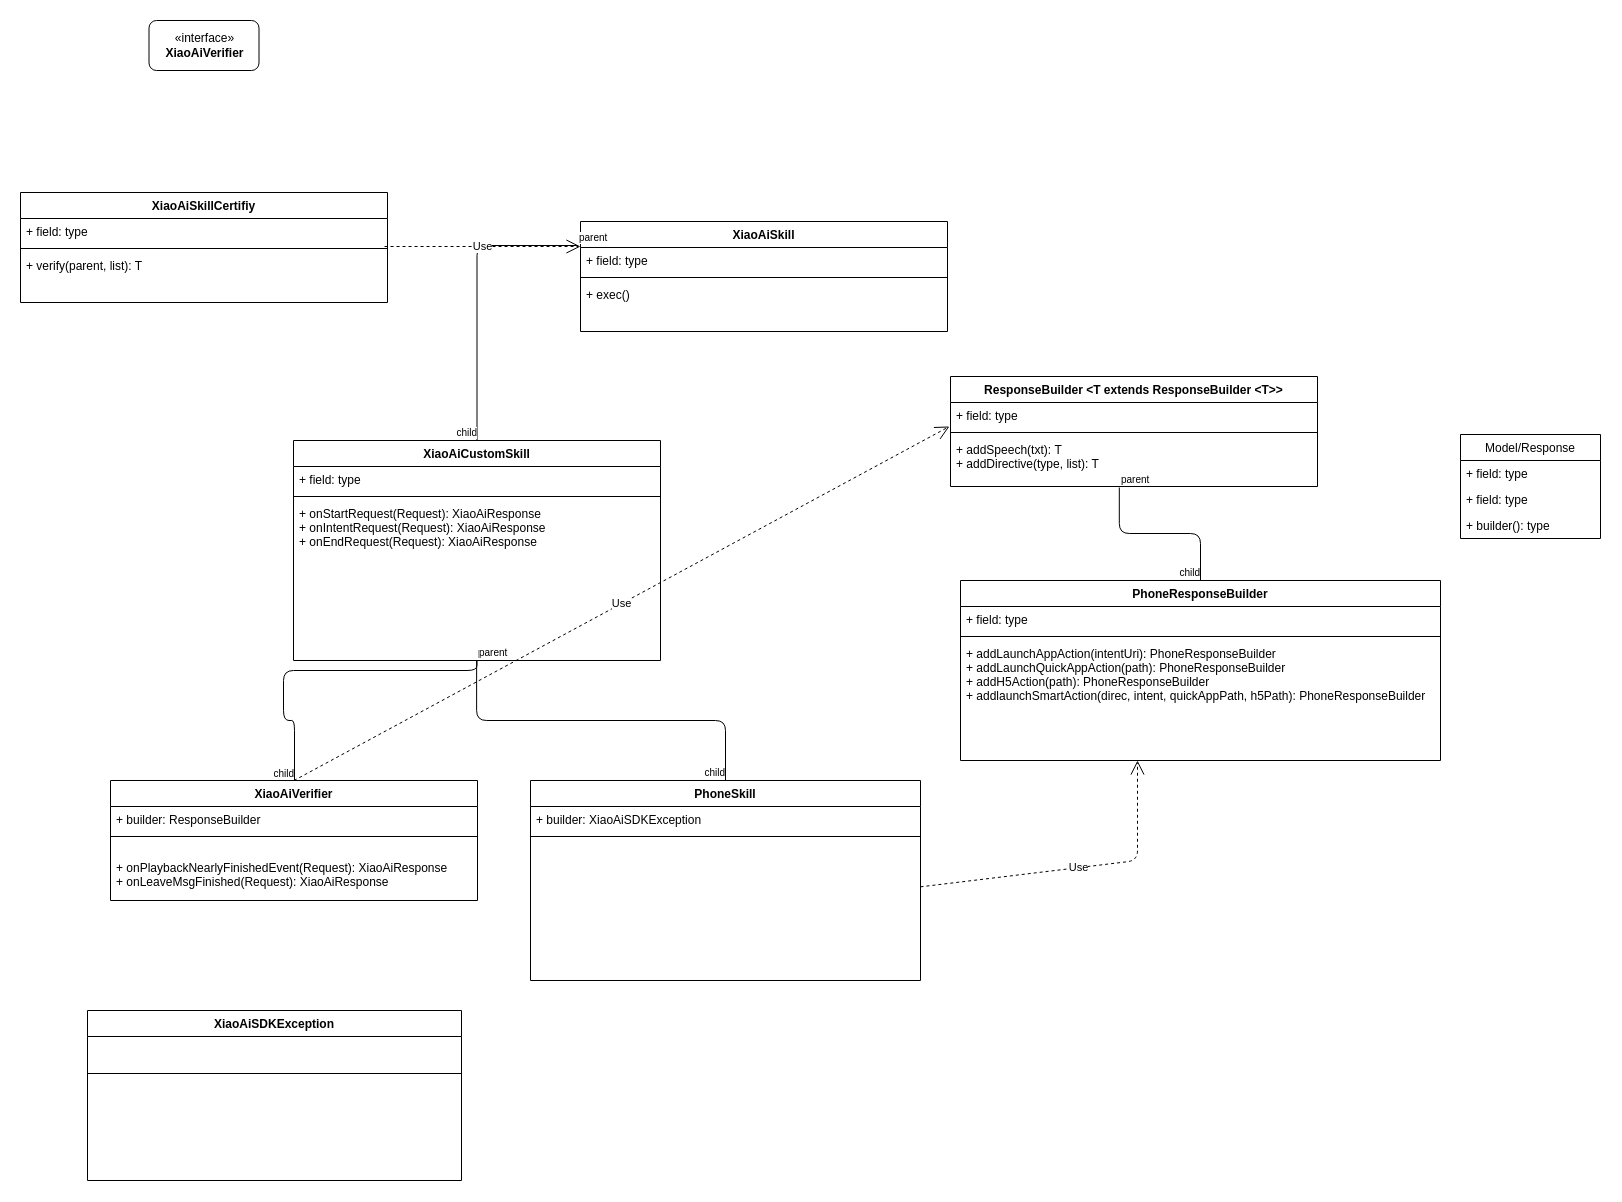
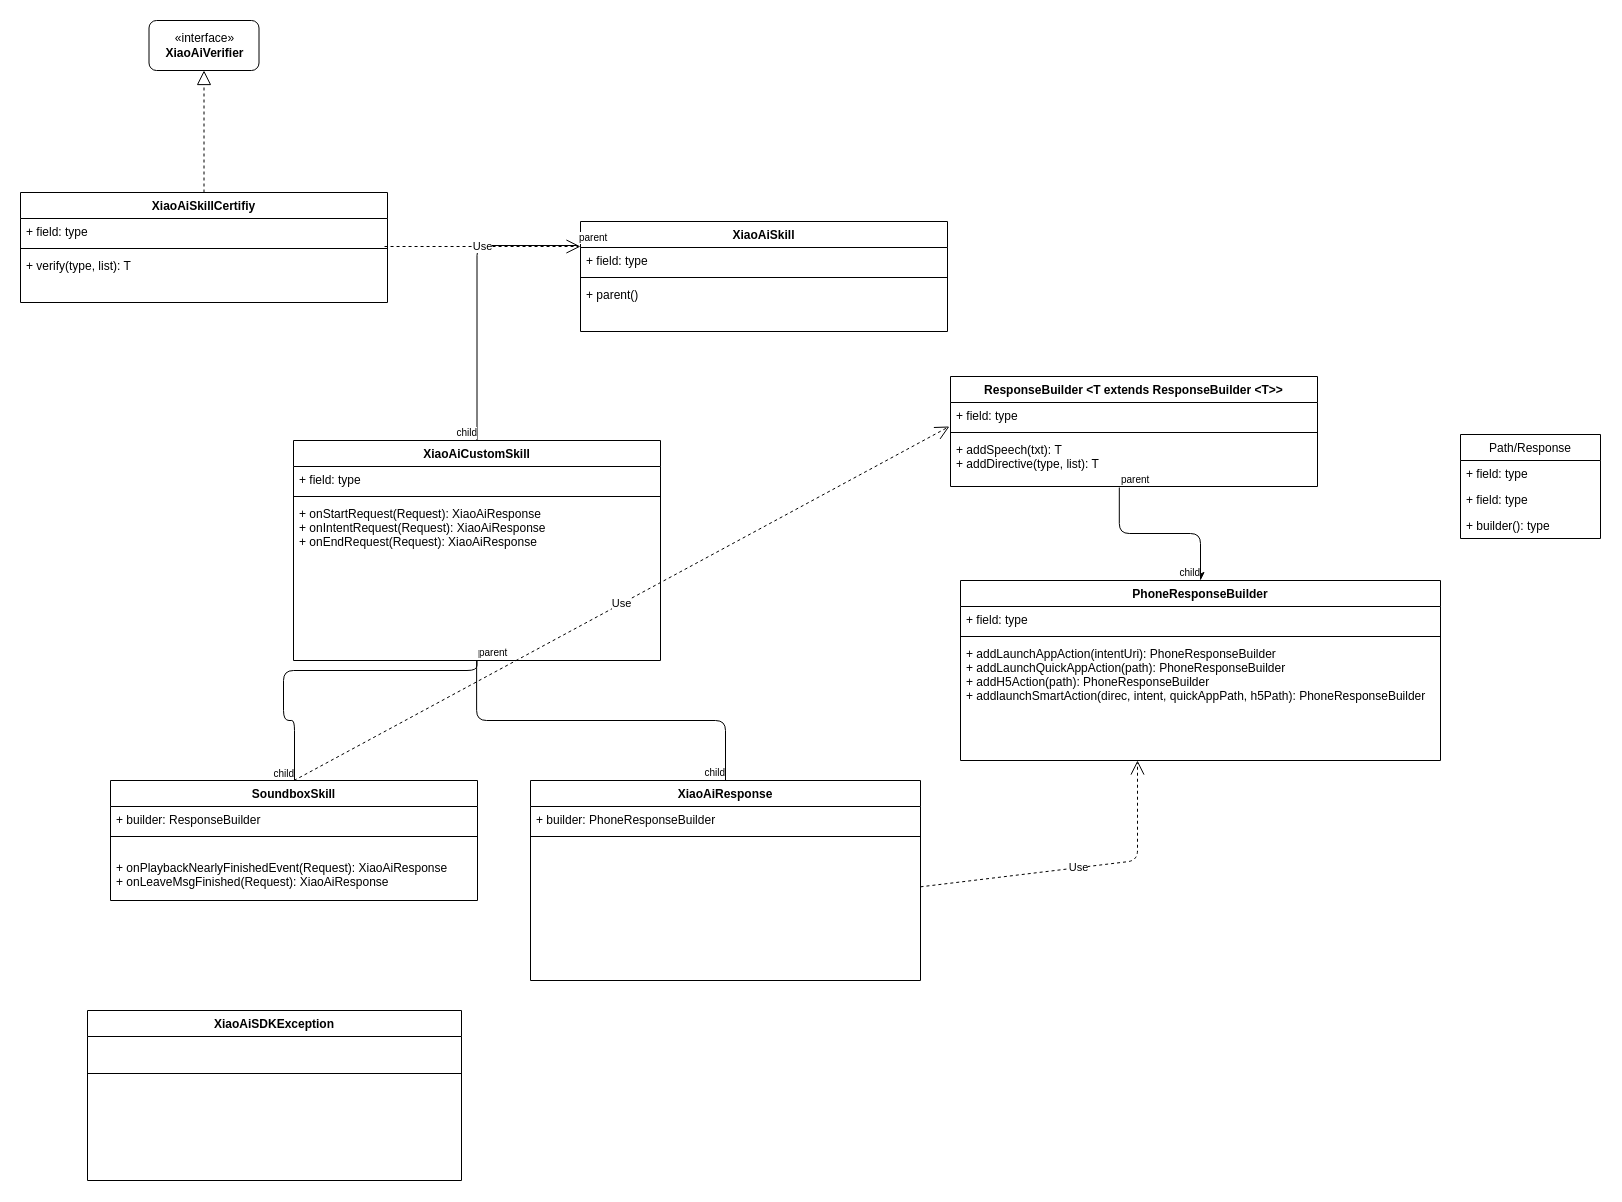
  <mxCell id="0" />
  <mxCell id="1" parent="0" />
  <mxCell id="2" value="XiaoAiCustomSkill&#10;" style="swimlane;fontStyle=1;align=center;verticalAlign=top;childLayout=stackLayout;horizontal=1;startSize=26;horizontalStack=0;resizeParent=1;resizeParentMax=0;resizeLast=0;collapsible=1;marginBottom=0;" parent="1" vertex="1"><mxGeometry x="293" y="440" width="367" height="220" as="geometry" /></mxCell>
  <mxCell id="3" value="+ field: type" style="text;strokeColor=none;fillColor=none;align=left;verticalAlign=top;spacingLeft=4;spacingRight=4;overflow=hidden;rotatable=0;points=[[0,0.5],[1,0.5]];portConstraint=eastwest;" parent="2" vertex="1"><mxGeometry y="26" width="367" height="26" as="geometry" /></mxCell>
  <mxCell id="4" value="" style="line;strokeWidth=1;fillColor=none;align=left;verticalAlign=middle;spacingTop=-1;spacingLeft=3;spacingRight=3;rotatable=0;labelPosition=right;points=[];portConstraint=eastwest;" parent="2" vertex="1"><mxGeometry y="52" width="367" height="8" as="geometry" /></mxCell>
  <mxCell id="5" value="+ onStartRequest(Request): XiaoAiResponse&#10;+ onIntentRequest(Request): XiaoAiResponse&#10;+ onEndRequest(Request): XiaoAiResponse&#10;&#10;&#10;&#10;" style="text;strokeColor=none;fillColor=none;align=left;verticalAlign=top;spacingLeft=4;spacingRight=4;overflow=hidden;rotatable=0;points=[[0,0.5],[1,0.5]];portConstraint=eastwest;" parent="2" vertex="1"><mxGeometry y="60" width="367" height="160" as="geometry" /></mxCell>
- <mxCell id="6" value="Model/Response" style="swimlane;fontStyle=0;childLayout=stackLayout;horizontal=1;startSize=26;fillColor=none;horizontalStack=0;resizeParent=1;resizeParentMax=0;resizeLast=0;collapsible=1;marginBottom=0;" parent="1" vertex="1"><mxGeometry x="1460" y="434" width="140" height="104" as="geometry" /></mxCell>
+ <mxCell id="6" value="Path/Response" style="swimlane;fontStyle=0;childLayout=stackLayout;horizontal=1;startSize=26;fillColor=none;horizontalStack=0;resizeParent=1;resizeParentMax=0;resizeLast=0;collapsible=1;marginBottom=0;" parent="1" vertex="1"><mxGeometry x="1460" y="434" width="140" height="104" as="geometry" /></mxCell>
  <mxCell id="7" value="+ field: type" style="text;strokeColor=none;fillColor=none;align=left;verticalAlign=top;spacingLeft=4;spacingRight=4;overflow=hidden;rotatable=0;points=[[0,0.5],[1,0.5]];portConstraint=eastwest;" parent="6" vertex="1"><mxGeometry y="26" width="140" height="26" as="geometry" /></mxCell>
  <mxCell id="8" value="+ field: type" style="text;strokeColor=none;fillColor=none;align=left;verticalAlign=top;spacingLeft=4;spacingRight=4;overflow=hidden;rotatable=0;points=[[0,0.5],[1,0.5]];portConstraint=eastwest;" parent="6" vertex="1"><mxGeometry y="52" width="140" height="26" as="geometry" /></mxCell>
  <mxCell id="9" value="+ builder(): type" style="text;strokeColor=none;fillColor=none;align=left;verticalAlign=top;spacingLeft=4;spacingRight=4;overflow=hidden;rotatable=0;points=[[0,0.5],[1,0.5]];portConstraint=eastwest;" parent="6" vertex="1"><mxGeometry y="78" width="140" height="26" as="geometry" /></mxCell>
- <mxCell id="10" value="XiaoAiVerifier" style="swimlane;fontStyle=1;align=center;verticalAlign=top;childLayout=stackLayout;horizontal=1;startSize=26;horizontalStack=0;resizeParent=1;resizeParentMax=0;resizeLast=0;collapsible=1;marginBottom=0;" parent="1" vertex="1"><mxGeometry x="110" y="780" width="367" height="120" as="geometry" /></mxCell>
+ <mxCell id="10" value="SoundboxSkill" style="swimlane;fontStyle=1;align=center;verticalAlign=top;childLayout=stackLayout;horizontal=1;startSize=26;horizontalStack=0;resizeParent=1;resizeParentMax=0;resizeLast=0;collapsible=1;marginBottom=0;" parent="1" vertex="1"><mxGeometry x="110" y="780" width="367" height="120" as="geometry" /></mxCell>
  <mxCell id="11" value="+ builder: ResponseBuilder" style="text;strokeColor=none;fillColor=none;align=left;verticalAlign=top;spacingLeft=4;spacingRight=4;overflow=hidden;rotatable=0;points=[[0,0.5],[1,0.5]];portConstraint=eastwest;" parent="10" vertex="1"><mxGeometry y="26" width="367" height="26" as="geometry" /></mxCell>
  <mxCell id="12" value="" style="line;strokeWidth=1;fillColor=none;align=left;verticalAlign=middle;spacingTop=-1;spacingLeft=3;spacingRight=3;rotatable=0;labelPosition=right;points=[];portConstraint=eastwest;" parent="10" vertex="1"><mxGeometry y="52" width="367" height="8" as="geometry" /></mxCell>
  <mxCell id="13" value="&#10;+ onPlaybackNearlyFinishedEvent(Request): XiaoAiResponse&#10;+ onLeaveMsgFinished(Request): XiaoAiResponse&#10;&#10;&#10;&#10;&#10;" style="text;strokeColor=none;fillColor=none;align=left;verticalAlign=top;spacingLeft=4;spacingRight=4;overflow=hidden;rotatable=0;points=[[0,0.5],[1,0.5]];portConstraint=eastwest;" parent="10" vertex="1"><mxGeometry y="60" width="367" height="60" as="geometry" /></mxCell>
- <mxCell id="14" value="PhoneSkill" style="swimlane;fontStyle=1;align=center;verticalAlign=top;childLayout=stackLayout;horizontal=1;startSize=26;horizontalStack=0;resizeParent=1;resizeParentMax=0;resizeLast=0;collapsible=1;marginBottom=0;" parent="1" vertex="1"><mxGeometry x="530" y="780" width="390" height="200" as="geometry" /></mxCell>
- <mxCell id="15" value="+ builder: XiaoAiSDKException" style="text;strokeColor=none;fillColor=none;align=left;verticalAlign=top;spacingLeft=4;spacingRight=4;overflow=hidden;rotatable=0;points=[[0,0.5],[1,0.5]];portConstraint=eastwest;" parent="14" vertex="1"><mxGeometry y="26" width="390" height="26" as="geometry" /></mxCell>
+ <mxCell id="14" value="XiaoAiResponse" style="swimlane;fontStyle=1;align=center;verticalAlign=top;childLayout=stackLayout;horizontal=1;startSize=26;horizontalStack=0;resizeParent=1;resizeParentMax=0;resizeLast=0;collapsible=1;marginBottom=0;" parent="1" vertex="1"><mxGeometry x="530" y="780" width="390" height="200" as="geometry" /></mxCell>
+ <mxCell id="15" value="+ builder: PhoneResponseBuilder" style="text;strokeColor=none;fillColor=none;align=left;verticalAlign=top;spacingLeft=4;spacingRight=4;overflow=hidden;rotatable=0;points=[[0,0.5],[1,0.5]];portConstraint=eastwest;" parent="14" vertex="1"><mxGeometry y="26" width="390" height="26" as="geometry" /></mxCell>
  <mxCell id="16" value="" style="line;strokeWidth=1;fillColor=none;align=left;verticalAlign=middle;spacingTop=-1;spacingLeft=3;spacingRight=3;rotatable=0;labelPosition=right;points=[];portConstraint=eastwest;" parent="14" vertex="1"><mxGeometry y="52" width="390" height="8" as="geometry" /></mxCell>
  <mxCell id="17" value="&#10;&#10;&#10;" style="text;strokeColor=none;fillColor=none;align=left;verticalAlign=top;spacingLeft=4;spacingRight=4;overflow=hidden;rotatable=0;points=[[0,0.5],[1,0.5]];portConstraint=eastwest;" parent="14" vertex="1"><mxGeometry y="60" width="390" height="140" as="geometry" /></mxCell>
  <mxCell id="18" value="" style="endArrow=none;html=1;edgeStyle=orthogonalEdgeStyle;exitX=0.499;exitY=1;exitDx=0;exitDy=0;exitPerimeter=0;entryX=0.5;entryY=0;entryDx=0;entryDy=0;" parent="1" source="5" edge="1" target="14"><mxGeometry relative="1" as="geometry"><mxPoint x="304" y="790" as="sourcePoint" /><mxPoint x="740" y="660" as="targetPoint" /></mxGeometry></mxCell>
  <mxCell id="19" value="parent" style="resizable=0;html=1;align=left;verticalAlign=bottom;labelBackgroundColor=#ffffff;fontSize=10;" parent="18" connectable="0" vertex="1"><mxGeometry x="-1" relative="1" as="geometry" /></mxCell>
  <mxCell id="20" value="child" style="resizable=0;html=1;align=right;verticalAlign=bottom;labelBackgroundColor=#ffffff;fontSize=10;" parent="18" connectable="0" vertex="1"><mxGeometry x="1" relative="1" as="geometry" /></mxCell>
  <mxCell id="21" value="ResponseBuilder &lt;T extends ResponseBuilder &lt;T&gt;&gt;" style="swimlane;fontStyle=1;align=center;verticalAlign=top;childLayout=stackLayout;horizontal=1;startSize=26;horizontalStack=0;resizeParent=1;resizeParentMax=0;resizeLast=0;collapsible=1;marginBottom=0;" vertex="1" parent="1"><mxGeometry x="950" y="376" width="367" height="110" as="geometry" /></mxCell>
  <mxCell id="22" value="+ field: type" style="text;strokeColor=none;fillColor=none;align=left;verticalAlign=top;spacingLeft=4;spacingRight=4;overflow=hidden;rotatable=0;points=[[0,0.5],[1,0.5]];portConstraint=eastwest;" vertex="1" parent="21"><mxGeometry y="26" width="367" height="26" as="geometry" /></mxCell>
  <mxCell id="23" value="" style="line;strokeWidth=1;fillColor=none;align=left;verticalAlign=middle;spacingTop=-1;spacingLeft=3;spacingRight=3;rotatable=0;labelPosition=right;points=[];portConstraint=eastwest;" vertex="1" parent="21"><mxGeometry y="52" width="367" height="8" as="geometry" /></mxCell>
  <mxCell id="24" value="+ addSpeech(txt): T&#10;+ addDirective(type, list): T&#10;&#10;&#10;&#10;" style="text;strokeColor=none;fillColor=none;align=left;verticalAlign=top;spacingLeft=4;spacingRight=4;overflow=hidden;rotatable=0;points=[[0,0.5],[1,0.5]];portConstraint=eastwest;" vertex="1" parent="21"><mxGeometry y="60" width="367" height="50" as="geometry" /></mxCell>
  <mxCell id="25" value="XiaoAiSkill&#10;" style="swimlane;fontStyle=1;align=center;verticalAlign=top;childLayout=stackLayout;horizontal=1;startSize=26;horizontalStack=0;resizeParent=1;resizeParentMax=0;resizeLast=0;collapsible=1;marginBottom=0;" vertex="1" parent="1"><mxGeometry x="580" y="221" width="367" height="110" as="geometry" /></mxCell>
  <mxCell id="26" value="+ field: type" style="text;strokeColor=none;fillColor=none;align=left;verticalAlign=top;spacingLeft=4;spacingRight=4;overflow=hidden;rotatable=0;points=[[0,0.5],[1,0.5]];portConstraint=eastwest;" vertex="1" parent="25"><mxGeometry y="26" width="367" height="26" as="geometry" /></mxCell>
  <mxCell id="27" value="" style="line;strokeWidth=1;fillColor=none;align=left;verticalAlign=middle;spacingTop=-1;spacingLeft=3;spacingRight=3;rotatable=0;labelPosition=right;points=[];portConstraint=eastwest;" vertex="1" parent="25"><mxGeometry y="52" width="367" height="8" as="geometry" /></mxCell>
- <mxCell id="28" value="+ exec()&#10;&#10;&#10;" style="text;strokeColor=none;fillColor=none;align=left;verticalAlign=top;spacingLeft=4;spacingRight=4;overflow=hidden;rotatable=0;points=[[0,0.5],[1,0.5]];portConstraint=eastwest;" vertex="1" parent="25"><mxGeometry y="60" width="367" height="50" as="geometry" /></mxCell>
+ <mxCell id="28" value="+ parent()&#10;&#10;&#10;" style="text;strokeColor=none;fillColor=none;align=left;verticalAlign=top;spacingLeft=4;spacingRight=4;overflow=hidden;rotatable=0;points=[[0,0.5],[1,0.5]];portConstraint=eastwest;" vertex="1" parent="25"><mxGeometry y="60" width="367" height="50" as="geometry" /></mxCell>
  <mxCell id="29" value="PhoneResponseBuilder" style="swimlane;fontStyle=1;align=center;verticalAlign=top;childLayout=stackLayout;horizontal=1;startSize=26;horizontalStack=0;resizeParent=1;resizeParentMax=0;resizeLast=0;collapsible=1;marginBottom=0;" vertex="1" parent="1"><mxGeometry x="960" y="580" width="480" height="180" as="geometry" /></mxCell>
  <mxCell id="30" value="+ field: type" style="text;strokeColor=none;fillColor=none;align=left;verticalAlign=top;spacingLeft=4;spacingRight=4;overflow=hidden;rotatable=0;points=[[0,0.5],[1,0.5]];portConstraint=eastwest;" vertex="1" parent="29"><mxGeometry y="26" width="480" height="26" as="geometry" /></mxCell>
  <mxCell id="31" value="" style="line;strokeWidth=1;fillColor=none;align=left;verticalAlign=middle;spacingTop=-1;spacingLeft=3;spacingRight=3;rotatable=0;labelPosition=right;points=[];portConstraint=eastwest;" vertex="1" parent="29"><mxGeometry y="52" width="480" height="8" as="geometry" /></mxCell>
  <mxCell id="32" value="+ addLaunchAppAction(intentUri): PhoneResponseBuilder&#10;+ addLaunchQuickAppAction(path): PhoneResponseBuilder&#10;+ addH5Action(path): PhoneResponseBuilder&#10;+ addlaunchSmartAction(direc, intent, quickAppPath, h5Path): PhoneResponseBuilder&#10;&#10;&#10;" style="text;strokeColor=none;fillColor=none;align=left;verticalAlign=top;spacingLeft=4;spacingRight=4;overflow=hidden;rotatable=0;points=[[0,0.5],[1,0.5]];portConstraint=eastwest;" vertex="1" parent="29"><mxGeometry y="60" width="480" height="120" as="geometry" /></mxCell>
- <mxCell id="33" value="" style="endArrow=none;html=1;edgeStyle=orthogonalEdgeStyle;entryX=0.5;entryY=0;entryDx=0;entryDy=0;exitX=0.46;exitY=1.02;exitDx=0;exitDy=0;exitPerimeter=0;" edge="1" parent="1" source="24" target="29"><mxGeometry relative="1" as="geometry"><mxPoint x="712" y="788" as="sourcePoint" /><mxPoint x="490" y="670" as="targetPoint" /></mxGeometry></mxCell>
+ <mxCell id="33" value="" style="endArrow=classic;html=1;edgeStyle=orthogonalEdgeStyle;entryX=0.5;entryY=0;entryDx=0;entryDy=0;exitX=0.46;exitY=1.02;exitDx=0;exitDy=0;exitPerimeter=0;" edge="1" parent="1" source="24" target="29"><mxGeometry relative="1" as="geometry"><mxPoint x="712" y="788" as="sourcePoint" /><mxPoint x="490" y="670" as="targetPoint" /></mxGeometry></mxCell>
  <mxCell id="34" value="parent" style="resizable=0;html=1;align=left;verticalAlign=bottom;labelBackgroundColor=#ffffff;fontSize=10;" connectable="0" vertex="1" parent="33"><mxGeometry x="-1" relative="1" as="geometry" /></mxCell>
  <mxCell id="35" value="child" style="resizable=0;html=1;align=right;verticalAlign=bottom;labelBackgroundColor=#ffffff;fontSize=10;" connectable="0" vertex="1" parent="33"><mxGeometry x="1" relative="1" as="geometry" /></mxCell>
  <mxCell id="36" value="" style="endArrow=none;html=1;edgeStyle=orthogonalEdgeStyle;" parent="1" source="5" target="10" edge="1"><mxGeometry relative="1" as="geometry"><mxPoint x="400" y="680" as="sourcePoint" /><mxPoint x="560" y="680" as="targetPoint" /><Array as="points"><mxPoint x="477" y="670" /><mxPoint x="283" y="670" /><mxPoint x="283" y="720" /><mxPoint x="294" y="720" /></Array></mxGeometry></mxCell>
  <mxCell id="37" value="parent" style="resizable=0;html=1;align=left;verticalAlign=bottom;labelBackgroundColor=#ffffff;fontSize=10;" parent="36" connectable="0" vertex="1"><mxGeometry x="-1" relative="1" as="geometry" /></mxCell>
  <mxCell id="38" value="child" style="resizable=0;html=1;align=right;verticalAlign=bottom;labelBackgroundColor=#ffffff;fontSize=10;" parent="36" connectable="0" vertex="1"><mxGeometry x="1" relative="1" as="geometry" /></mxCell>
  <mxCell id="39" value="Use" style="endArrow=open;endSize=12;dashed=1;html=1;" edge="1" parent="1" source="17"><mxGeometry width="160" relative="1" as="geometry"><mxPoint x="1080" y="790" as="sourcePoint" /><mxPoint x="1137" y="760" as="targetPoint" /><Array as="points"><mxPoint x="1137" y="860" /></Array></mxGeometry></mxCell>
  <mxCell id="40" value="Use" style="endArrow=open;endSize=12;dashed=1;html=1;entryX=-0.003;entryY=0.923;entryDx=0;entryDy=0;entryPerimeter=0;exitX=0.5;exitY=0;exitDx=0;exitDy=0;" edge="1" parent="1" source="10" target="22"><mxGeometry width="160" relative="1" as="geometry"><mxPoint x="930" y="896.335" as="sourcePoint" /><mxPoint x="1147" y="699" as="targetPoint" /><Array as="points" /></mxGeometry></mxCell>
  <mxCell id="41" value="" style="endArrow=none;html=1;edgeStyle=orthogonalEdgeStyle;entryX=0.5;entryY=0;entryDx=0;entryDy=0;exitX=-0.008;exitY=-0.077;exitDx=0;exitDy=0;exitPerimeter=0;" edge="1" parent="1" source="26" target="2"><mxGeometry relative="1" as="geometry"><mxPoint x="780" y="370" as="sourcePoint" /><mxPoint x="540" y="280" as="targetPoint" /></mxGeometry></mxCell>
  <mxCell id="42" value="parent" style="resizable=0;html=1;align=left;verticalAlign=bottom;labelBackgroundColor=#ffffff;fontSize=10;" connectable="0" vertex="1" parent="41"><mxGeometry x="-1" relative="1" as="geometry" /></mxCell>
  <mxCell id="43" value="child" style="resizable=0;html=1;align=right;verticalAlign=bottom;labelBackgroundColor=#ffffff;fontSize=10;" connectable="0" vertex="1" parent="41"><mxGeometry x="1" relative="1" as="geometry" /></mxCell>
  <mxCell id="44" value="XiaoAiSDKException" style="swimlane;fontStyle=1;align=center;verticalAlign=top;childLayout=stackLayout;horizontal=1;startSize=26;horizontalStack=0;resizeParent=1;resizeParentMax=0;resizeLast=0;collapsible=1;marginBottom=0;" vertex="1" parent="1"><mxGeometry x="87" y="1010" width="374" height="170" as="geometry" /></mxCell>
  <mxCell id="45" value="" style="line;strokeWidth=1;fillColor=none;align=left;verticalAlign=middle;spacingTop=-1;spacingLeft=3;spacingRight=3;rotatable=0;labelPosition=right;points=[];portConstraint=eastwest;" vertex="1" parent="44"><mxGeometry y="26" width="374" height="74" as="geometry" /></mxCell>
  <mxCell id="46" value="&#10;&#10;&#10;" style="text;strokeColor=none;fillColor=none;align=left;verticalAlign=top;spacingLeft=4;spacingRight=4;overflow=hidden;rotatable=0;points=[[0,0.5],[1,0.5]];portConstraint=eastwest;" vertex="1" parent="44"><mxGeometry y="100" width="374" height="70" as="geometry" /></mxCell>
  <mxCell id="47" value="XiaoAiSkillCertifiy" style="swimlane;fontStyle=1;align=center;verticalAlign=top;childLayout=stackLayout;horizontal=1;startSize=26;horizontalStack=0;resizeParent=1;resizeParentMax=0;resizeLast=0;collapsible=1;marginBottom=0;" vertex="1" parent="1"><mxGeometry x="20" y="192" width="367" height="110" as="geometry" /></mxCell>
  <mxCell id="48" value="+ field: type" style="text;strokeColor=none;fillColor=none;align=left;verticalAlign=top;spacingLeft=4;spacingRight=4;overflow=hidden;rotatable=0;points=[[0,0.5],[1,0.5]];portConstraint=eastwest;" vertex="1" parent="47"><mxGeometry y="26" width="367" height="26" as="geometry" /></mxCell>
  <mxCell id="49" value="" style="line;strokeWidth=1;fillColor=none;align=left;verticalAlign=middle;spacingTop=-1;spacingLeft=3;spacingRight=3;rotatable=0;labelPosition=right;points=[];portConstraint=eastwest;" vertex="1" parent="47"><mxGeometry y="52" width="367" height="8" as="geometry" /></mxCell>
- <mxCell id="50" value="+ verify(parent, list): T&#10;&#10;&#10;&#10;" style="text;strokeColor=none;fillColor=none;align=left;verticalAlign=top;spacingLeft=4;spacingRight=4;overflow=hidden;rotatable=0;points=[[0,0.5],[1,0.5]];portConstraint=eastwest;" vertex="1" parent="47"><mxGeometry y="60" width="367" height="50" as="geometry" /></mxCell>
+ <mxCell id="50" value="+ verify(type, list): T&#10;&#10;&#10;&#10;" style="text;strokeColor=none;fillColor=none;align=left;verticalAlign=top;spacingLeft=4;spacingRight=4;overflow=hidden;rotatable=0;points=[[0,0.5],[1,0.5]];portConstraint=eastwest;" vertex="1" parent="47"><mxGeometry y="60" width="367" height="50" as="geometry" /></mxCell>
  <mxCell id="51" value="Use" style="endArrow=open;endSize=12;dashed=1;html=1;exitX=0.992;exitY=1.077;exitDx=0;exitDy=0;exitPerimeter=0;" edge="1" parent="1" source="48"><mxGeometry width="160" relative="1" as="geometry"><mxPoint x="480" y="170" as="sourcePoint" /><mxPoint x="580" y="246" as="targetPoint" /></mxGeometry></mxCell>
  <mxCell id="52" value="«interface»&lt;br&gt;&lt;b&gt;XiaoAiVerifier&lt;br&gt;&lt;/b&gt;" style="html=1;rounded=1;" vertex="1" parent="1"><mxGeometry x="148.5" y="20" width="110" height="50" as="geometry" /></mxCell>
+ <mxCell id="53" value="" style="endArrow=block;dashed=1;endFill=0;endSize=12;html=1;exitX=0.5;exitY=0;exitDx=0;exitDy=0;entryX=0.5;entryY=1;entryDx=0;entryDy=0;" edge="1" parent="1" source="47" target="52"><mxGeometry width="160" relative="1" as="geometry"><mxPoint x="310" y="120" as="sourcePoint" /><mxPoint x="470" y="120" as="targetPoint" /></mxGeometry></mxCell>
